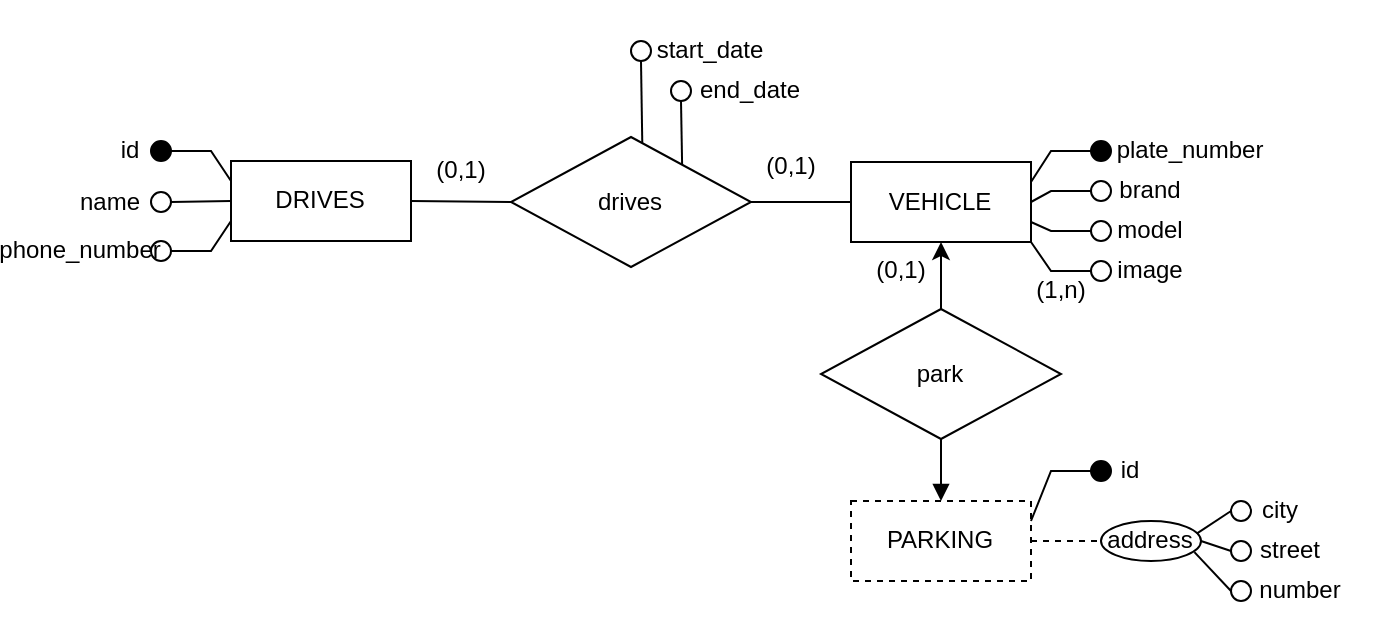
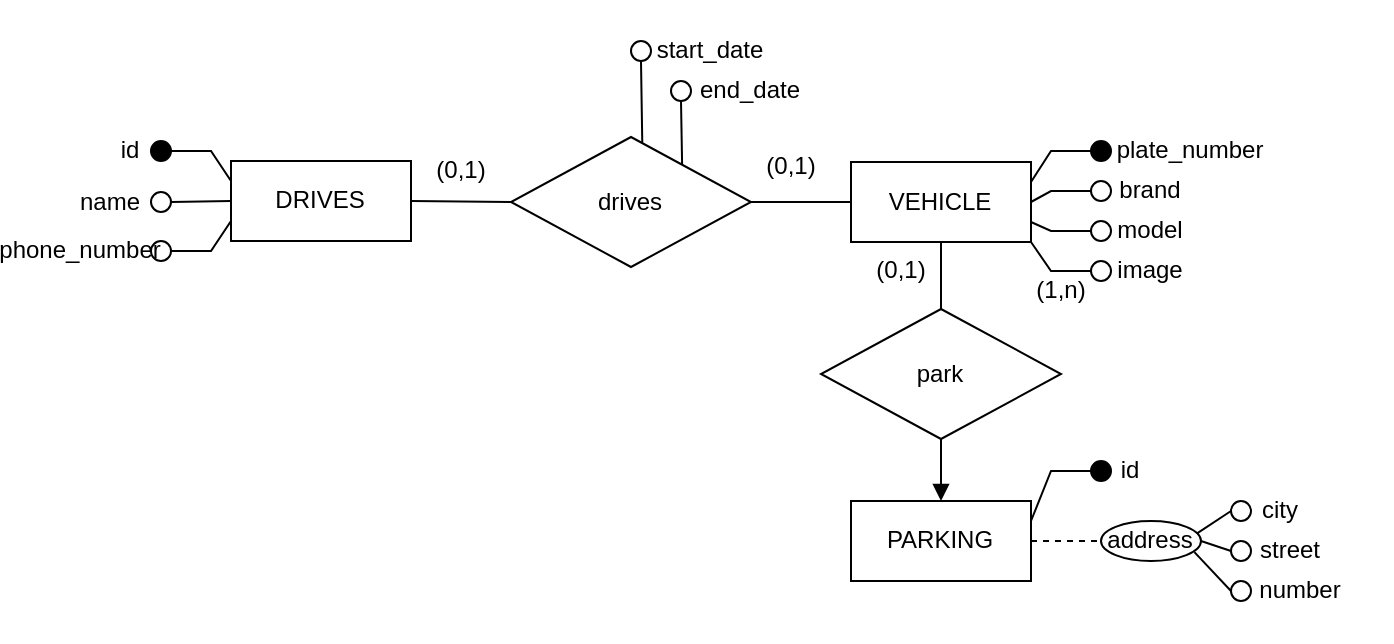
  <mxCell id="0" />
  <mxCell id="1" parent="0" />
  <mxCell id="2" value="DRIVES" style="rounded=0;whiteSpace=wrap;html=1;" vertex="1" parent="1"><mxGeometry x="110" y="80" width="90" height="40" as="geometry" /></mxCell>
  <mxCell id="3" value="drives" style="shape=rhombus;perimeter=rhombusPerimeter;whiteSpace=wrap;html=1;align=center;fillColor=none;gradientColor=none;rounded=0;" vertex="1" parent="1"><mxGeometry x="250" y="68" width="120" height="65" as="geometry" /></mxCell>
  <mxCell id="4" value="" style="endArrow=none;html=1;rounded=0;entryX=0;entryY=0.5;entryDx=0;entryDy=0;" edge="1" parent="1" target="3"><mxGeometry relative="1" as="geometry"><mxPoint x="200" y="100" as="sourcePoint" /><mxPoint x="360" y="100" as="targetPoint" /></mxGeometry></mxCell>
  <mxCell id="5" value="" style="endArrow=none;html=1;rounded=0;entryX=0;entryY=0.5;entryDx=0;entryDy=0;exitX=1;exitY=0.5;exitDx=0;exitDy=0;" edge="1" parent="1" source="3" target="6"><mxGeometry relative="1" as="geometry"><mxPoint x="400" y="100" as="sourcePoint" /><mxPoint x="430" y="100.5" as="targetPoint" /></mxGeometry></mxCell>
  <mxCell id="6" value="VEHICLE" style="rounded=0;whiteSpace=wrap;html=1;gradientColor=none;fillColor=none;" vertex="1" parent="1"><mxGeometry x="420" y="80.5" width="90" height="40" as="geometry" /></mxCell>
  <mxCell id="7" value="" style="ellipse;whiteSpace=wrap;html=1;aspect=fixed;rounded=0;" vertex="1" parent="1"><mxGeometry x="540" y="130" width="10" height="10" as="geometry" /></mxCell>
  <mxCell id="8" value="" style="ellipse;whiteSpace=wrap;html=1;aspect=fixed;rounded=0;" vertex="1" parent="1"><mxGeometry x="540" y="110" width="10" height="10" as="geometry" /></mxCell>
  <mxCell id="9" value="" style="ellipse;whiteSpace=wrap;html=1;aspect=fixed;rounded=0;" vertex="1" parent="1"><mxGeometry x="540" y="90" width="10" height="10" as="geometry" /></mxCell>
  <mxCell id="10" value="" style="ellipse;whiteSpace=wrap;html=1;aspect=fixed;rounded=0;fillColor=#000000;" vertex="1" parent="1"><mxGeometry x="540" y="70" width="10" height="10" as="geometry" /></mxCell>
  <mxCell id="11" value="" style="ellipse;whiteSpace=wrap;html=1;aspect=fixed;rounded=0;" vertex="1" parent="1"><mxGeometry x="70" y="120" width="10" height="10" as="geometry" /></mxCell>
  <mxCell id="12" value="" style="ellipse;whiteSpace=wrap;html=1;aspect=fixed;rounded=0;" vertex="1" parent="1"><mxGeometry x="70" y="95.5" width="10" height="10" as="geometry" /></mxCell>
  <mxCell id="13" value="" style="ellipse;whiteSpace=wrap;html=1;aspect=fixed;fillColor=#000000;rounded=0;" vertex="1" parent="1"><mxGeometry x="70" y="70" width="10" height="10" as="geometry" /></mxCell>
  <mxCell id="14" value="" style="endArrow=none;html=1;rounded=0;exitX=1;exitY=0.25;exitDx=0;exitDy=0;entryX=0;entryY=0.5;entryDx=0;entryDy=0;" edge="1" parent="1" source="6" target="10"><mxGeometry width="50" height="50" relative="1" as="geometry"><mxPoint x="520" y="91" as="sourcePoint" /><mxPoint x="550" y="65" as="targetPoint" /><Array as="points"><mxPoint x="520" y="75" /></Array></mxGeometry></mxCell>
  <mxCell id="15" value="" style="endArrow=none;html=1;rounded=0;exitX=1;exitY=0.5;exitDx=0;exitDy=0;entryX=0;entryY=0.5;entryDx=0;entryDy=0;" edge="1" parent="1" source="6" target="9"><mxGeometry width="50" height="50" relative="1" as="geometry"><mxPoint x="530" y="101" as="sourcePoint" /><mxPoint x="560" y="75" as="targetPoint" /><Array as="points"><mxPoint x="520" y="95" /></Array></mxGeometry></mxCell>
  <mxCell id="16" value="" style="endArrow=none;html=1;rounded=0;exitX=1;exitY=0.75;exitDx=0;exitDy=0;entryX=0;entryY=0.5;entryDx=0;entryDy=0;" edge="1" parent="1" source="6" target="8"><mxGeometry width="50" height="50" relative="1" as="geometry"><mxPoint x="540" y="111" as="sourcePoint" /><mxPoint x="570" y="85" as="targetPoint" /><Array as="points"><mxPoint x="520" y="115" /></Array></mxGeometry></mxCell>
  <mxCell id="17" value="" style="endArrow=none;html=1;rounded=0;exitX=1;exitY=1;exitDx=0;exitDy=0;entryX=0;entryY=0.5;entryDx=0;entryDy=0;" edge="1" parent="1" source="6" target="7"><mxGeometry width="50" height="50" relative="1" as="geometry"><mxPoint x="550" y="121" as="sourcePoint" /><mxPoint x="580" y="95" as="targetPoint" /><Array as="points"><mxPoint x="520" y="135" /></Array></mxGeometry></mxCell>
  <mxCell id="18" value="" style="endArrow=none;html=1;rounded=0;exitX=0;exitY=0.25;exitDx=0;exitDy=0;entryX=1;entryY=0.5;entryDx=0;entryDy=0;" edge="1" parent="1" source="2" target="13"><mxGeometry width="50" height="50" relative="1" as="geometry"><mxPoint x="90" y="110" as="sourcePoint" /><mxPoint x="80" y="90" as="targetPoint" /><Array as="points"><mxPoint x="100" y="75" /><mxPoint x="90" y="75" /></Array></mxGeometry></mxCell>
  <mxCell id="19" value="" style="endArrow=none;html=1;rounded=0;entryX=1;entryY=0.5;entryDx=0;entryDy=0;exitX=0;exitY=0.5;exitDx=0;exitDy=0;" edge="1" parent="1" source="2" target="12"><mxGeometry width="50" height="50" relative="1" as="geometry"><mxPoint x="100" y="100" as="sourcePoint" /><mxPoint x="90" y="75" as="targetPoint" /><Array as="points" /></mxGeometry></mxCell>
  <mxCell id="20" value="" style="endArrow=none;html=1;rounded=0;entryX=1;entryY=0.5;entryDx=0;entryDy=0;exitX=0;exitY=0.75;exitDx=0;exitDy=0;" edge="1" parent="1" source="2" target="11"><mxGeometry width="50" height="50" relative="1" as="geometry"><mxPoint x="140" y="110" as="sourcePoint" /><mxPoint x="110" y="95" as="targetPoint" /><Array as="points"><mxPoint x="100" y="125" /></Array></mxGeometry></mxCell>
  <mxCell id="21" value="plate_number" style="text;html=1;strokeColor=none;fillColor=none;align=center;verticalAlign=middle;whiteSpace=wrap;rounded=0;" vertex="1" parent="1"><mxGeometry x="570" y="70" width="40" height="10" as="geometry" /></mxCell>
  <mxCell id="22" value="brand&lt;br&gt;" style="text;html=1;strokeColor=none;fillColor=none;align=center;verticalAlign=middle;whiteSpace=wrap;rounded=0;" vertex="1" parent="1"><mxGeometry x="550" y="90" width="40" height="10" as="geometry" /></mxCell>
  <mxCell id="23" value="model" style="text;html=1;strokeColor=none;fillColor=none;align=center;verticalAlign=middle;whiteSpace=wrap;rounded=0;" vertex="1" parent="1"><mxGeometry x="550" y="110" width="40" height="10" as="geometry" /></mxCell>
  <mxCell id="24" value="image" style="text;html=1;strokeColor=none;fillColor=none;align=center;verticalAlign=middle;whiteSpace=wrap;rounded=0;" vertex="1" parent="1"><mxGeometry x="550" y="130" width="40" height="10" as="geometry" /></mxCell>
  <mxCell id="25" value="id" style="text;html=1;strokeColor=none;fillColor=none;align=center;verticalAlign=middle;whiteSpace=wrap;rounded=0;" vertex="1" parent="1"><mxGeometry x="40" y="70" width="40" height="10" as="geometry" /></mxCell>
  <mxCell id="26" value="name" style="text;html=1;strokeColor=none;fillColor=none;align=center;verticalAlign=middle;whiteSpace=wrap;rounded=0;" vertex="1" parent="1"><mxGeometry x="30" y="95.5" width="40" height="10" as="geometry" /></mxCell>
  <mxCell id="27" value="phone_number" style="text;html=1;strokeColor=none;fillColor=none;align=center;verticalAlign=middle;whiteSpace=wrap;rounded=0;" vertex="1" parent="1"><mxGeometry x="20" y="120" width="30" height="10" as="geometry" /></mxCell>
  <mxCell id="28" value="(0,1)" style="text;html=1;align=center;verticalAlign=middle;resizable=0;points=[];autosize=1;strokeColor=none;fillColor=none;rounded=0;" vertex="1" parent="1"><mxGeometry x="200" y="70" width="50" height="30" as="geometry" /></mxCell>
  <mxCell id="29" value="(0,1)" style="text;html=1;align=center;verticalAlign=middle;resizable=0;points=[];autosize=1;strokeColor=none;fillColor=none;rounded=0;" vertex="1" parent="1"><mxGeometry x="365" y="68" width="50" height="30" as="geometry" /></mxCell>
  <mxCell id="30" value="park" style="shape=rhombus;perimeter=rhombusPerimeter;whiteSpace=wrap;html=1;align=center;fillColor=none;gradientColor=none;rounded=0;" vertex="1" parent="1"><mxGeometry x="405" y="154" width="120" height="65" as="geometry" /></mxCell>
- <mxCell id="31" value="PARKING" style="rounded=0;whiteSpace=wrap;html=1;gradientColor=none;fillColor=none;dashed=1;" vertex="1" parent="1"><mxGeometry x="420" y="250" width="90" height="40" as="geometry" /></mxCell>
- <mxCell id="32" value="" style="endArrow=classic;html=1;rounded=0;entryX=0.5;entryY=1;entryDx=0;entryDy=0;exitX=0.5;exitY=0;exitDx=0;exitDy=0;" edge="1" parent="1" source="30" target="6"><mxGeometry relative="1" as="geometry"><mxPoint x="380" y="111" as="sourcePoint" /><mxPoint x="430" y="111" as="targetPoint" /></mxGeometry></mxCell>
+ <mxCell id="31" value="PARKING" style="rounded=0;whiteSpace=wrap;html=1;gradientColor=none;fillColor=none;" vertex="1" parent="1"><mxGeometry x="420" y="250" width="90" height="40" as="geometry" /></mxCell>
+ <mxCell id="32" value="" style="endArrow=none;html=1;rounded=0;entryX=0.5;entryY=1;entryDx=0;entryDy=0;exitX=0.5;exitY=0;exitDx=0;exitDy=0;" edge="1" parent="1" source="30" target="6"><mxGeometry relative="1" as="geometry"><mxPoint x="380" y="111" as="sourcePoint" /><mxPoint x="430" y="111" as="targetPoint" /></mxGeometry></mxCell>
  <mxCell id="33" value="" style="endArrow=block;html=1;rounded=0;entryX=0.5;entryY=0;entryDx=0;entryDy=0;exitX=0.5;exitY=1;exitDx=0;exitDy=0;" edge="1" parent="1" source="30" target="31"><mxGeometry relative="1" as="geometry"><mxPoint x="390" y="121" as="sourcePoint" /><mxPoint x="440" y="121" as="targetPoint" /></mxGeometry></mxCell>
  <mxCell id="34" value="" style="ellipse;whiteSpace=wrap;html=1;aspect=fixed;rounded=0;" vertex="1" parent="1"><mxGeometry x="330" y="40" width="10" height="10" as="geometry" /></mxCell>
  <mxCell id="35" value="" style="ellipse;whiteSpace=wrap;html=1;aspect=fixed;rounded=0;" vertex="1" parent="1"><mxGeometry x="310" y="20" width="10" height="10" as="geometry" /></mxCell>
  <mxCell id="36" value="" style="ellipse;whiteSpace=wrap;html=1;aspect=fixed;rounded=0;" vertex="1" parent="1"><mxGeometry x="610" y="250" width="10" height="10" as="geometry" /></mxCell>
  <mxCell id="37" value="" style="ellipse;whiteSpace=wrap;html=1;aspect=fixed;fillColor=#000000;rounded=0;" vertex="1" parent="1"><mxGeometry x="540" y="230" width="10" height="10" as="geometry" /></mxCell>
  <mxCell id="38" value="address" style="ellipse;whiteSpace=wrap;html=1;rounded=0;" vertex="1" parent="1"><mxGeometry x="545" y="260" width="50" height="20" as="geometry" /></mxCell>
  <mxCell id="39" value="" style="ellipse;whiteSpace=wrap;html=1;aspect=fixed;rounded=0;" vertex="1" parent="1"><mxGeometry x="610" y="270" width="10" height="10" as="geometry" /></mxCell>
  <mxCell id="40" value="" style="ellipse;whiteSpace=wrap;html=1;aspect=fixed;rounded=0;" vertex="1" parent="1"><mxGeometry x="610" y="290" width="10" height="10" as="geometry" /></mxCell>
  <mxCell id="41" value="" style="endArrow=none;html=1;entryX=0.5;entryY=1;entryDx=0;entryDy=0;exitX=0.713;exitY=0.209;exitDx=0;exitDy=0;exitPerimeter=0;rounded=0;" edge="1" parent="1" source="3" target="34"><mxGeometry width="50" height="50" relative="1" as="geometry"><mxPoint x="530" y="140" as="sourcePoint" /><mxPoint x="580" y="90" as="targetPoint" /></mxGeometry></mxCell>
  <mxCell id="42" value="" style="endArrow=none;html=1;entryX=0.5;entryY=1;entryDx=0;entryDy=0;exitX=0.547;exitY=0.045;exitDx=0;exitDy=0;exitPerimeter=0;rounded=0;" edge="1" parent="1" source="3" target="35"><mxGeometry width="50" height="50" relative="1" as="geometry"><mxPoint x="320" y="70" as="sourcePoint" /><mxPoint x="370" y="20" as="targetPoint" /></mxGeometry></mxCell>
  <mxCell id="43" value="" style="endArrow=none;html=1;entryX=0;entryY=0.5;entryDx=0;entryDy=0;exitX=1;exitY=0.5;exitDx=0;exitDy=0;rounded=0;dashed=1;" edge="1" parent="1" source="31" target="38"><mxGeometry width="50" height="50" relative="1" as="geometry"><mxPoint x="360" y="220" as="sourcePoint" /><mxPoint x="410" y="170" as="targetPoint" /></mxGeometry></mxCell>
  <mxCell id="44" value="" style="endArrow=none;html=1;entryX=0;entryY=0.5;entryDx=0;entryDy=0;exitX=1;exitY=0.25;exitDx=0;exitDy=0;rounded=0;" edge="1" parent="1" source="31" target="37"><mxGeometry width="50" height="50" relative="1" as="geometry"><mxPoint x="520" y="280" as="sourcePoint" /><mxPoint x="555" y="280" as="targetPoint" /><Array as="points"><mxPoint x="520" y="235" /></Array></mxGeometry></mxCell>
  <mxCell id="45" value="" style="endArrow=none;html=1;entryX=0;entryY=0.5;entryDx=0;entryDy=0;exitX=0.957;exitY=0.315;exitDx=0;exitDy=0;exitPerimeter=0;" edge="1" parent="1" source="38" target="36"><mxGeometry width="50" height="50" relative="1" as="geometry"><mxPoint x="590" y="290" as="sourcePoint" /><mxPoint x="640" y="240" as="targetPoint" /></mxGeometry></mxCell>
  <mxCell id="46" value="" style="endArrow=none;html=1;entryX=0;entryY=0.5;entryDx=0;entryDy=0;exitX=1;exitY=0.5;exitDx=0;exitDy=0;" edge="1" parent="1" source="38" target="39"><mxGeometry width="50" height="50" relative="1" as="geometry"><mxPoint x="603" y="276" as="sourcePoint" /><mxPoint x="620" y="265" as="targetPoint" /></mxGeometry></mxCell>
  <mxCell id="47" value="" style="endArrow=none;html=1;entryX=0;entryY=0.5;entryDx=0;entryDy=0;exitX=0.934;exitY=0.777;exitDx=0;exitDy=0;exitPerimeter=0;" edge="1" parent="1" source="38" target="40"><mxGeometry width="50" height="50" relative="1" as="geometry"><mxPoint x="613" y="286" as="sourcePoint" /><mxPoint x="630" y="275" as="targetPoint" /></mxGeometry></mxCell>
  <mxCell id="48" value="end_date" style="text;html=1;strokeColor=none;fillColor=none;align=center;verticalAlign=middle;whiteSpace=wrap;rounded=0;" vertex="1" parent="1"><mxGeometry x="350" y="40" width="40" height="10" as="geometry" /></mxCell>
  <mxCell id="49" value="start_date" style="text;html=1;strokeColor=none;fillColor=none;align=center;verticalAlign=middle;whiteSpace=wrap;rounded=0;" vertex="1" parent="1"><mxGeometry x="330" y="20" width="40" height="10" as="geometry" /></mxCell>
  <mxCell id="50" value="(0,1)" style="text;html=1;align=center;verticalAlign=middle;resizable=0;points=[];autosize=1;strokeColor=none;fillColor=none;rounded=0;" vertex="1" parent="1"><mxGeometry x="420" y="120" width="50" height="30" as="geometry" /></mxCell>
  <mxCell id="51" value="(1,n)" style="text;html=1;align=center;verticalAlign=middle;resizable=0;points=[];autosize=1;strokeColor=none;fillColor=none;rounded=0;" vertex="1" parent="1"><mxGeometry x="500" y="130" width="50" height="30" as="geometry" /></mxCell>
  <mxCell id="52" value="id" style="text;html=1;strokeColor=none;fillColor=none;align=center;verticalAlign=middle;whiteSpace=wrap;rounded=0;" vertex="1" parent="1"><mxGeometry x="540" y="230" width="40" height="10" as="geometry" /></mxCell>
  <mxCell id="53" value="city" style="text;html=1;strokeColor=none;fillColor=none;align=center;verticalAlign=middle;whiteSpace=wrap;rounded=0;" vertex="1" parent="1"><mxGeometry x="610" y="250" width="50" height="10" as="geometry" /></mxCell>
  <mxCell id="54" value="street" style="text;html=1;strokeColor=none;fillColor=none;align=center;verticalAlign=middle;whiteSpace=wrap;rounded=0;" vertex="1" parent="1"><mxGeometry x="620" y="270" width="40" height="10" as="geometry" /></mxCell>
  <mxCell id="55" value="number" style="text;html=1;strokeColor=none;fillColor=none;align=center;verticalAlign=middle;whiteSpace=wrap;rounded=0;" vertex="1" parent="1"><mxGeometry x="620" y="290" width="50" height="10" as="geometry" /></mxCell>
